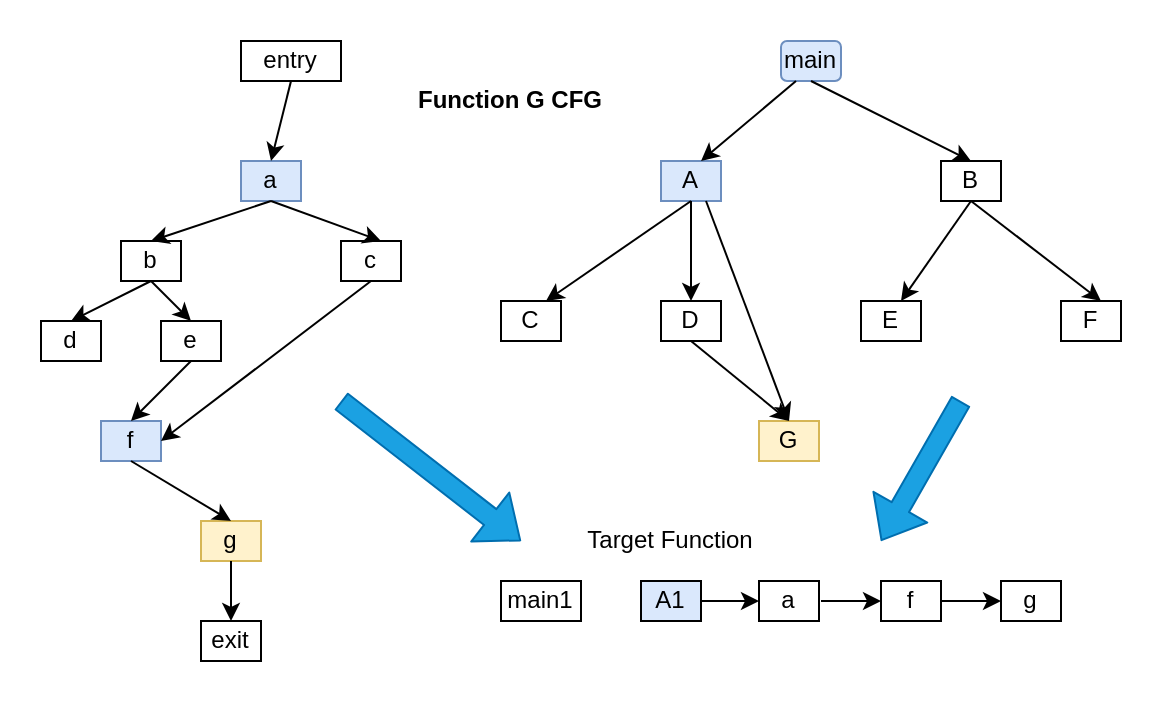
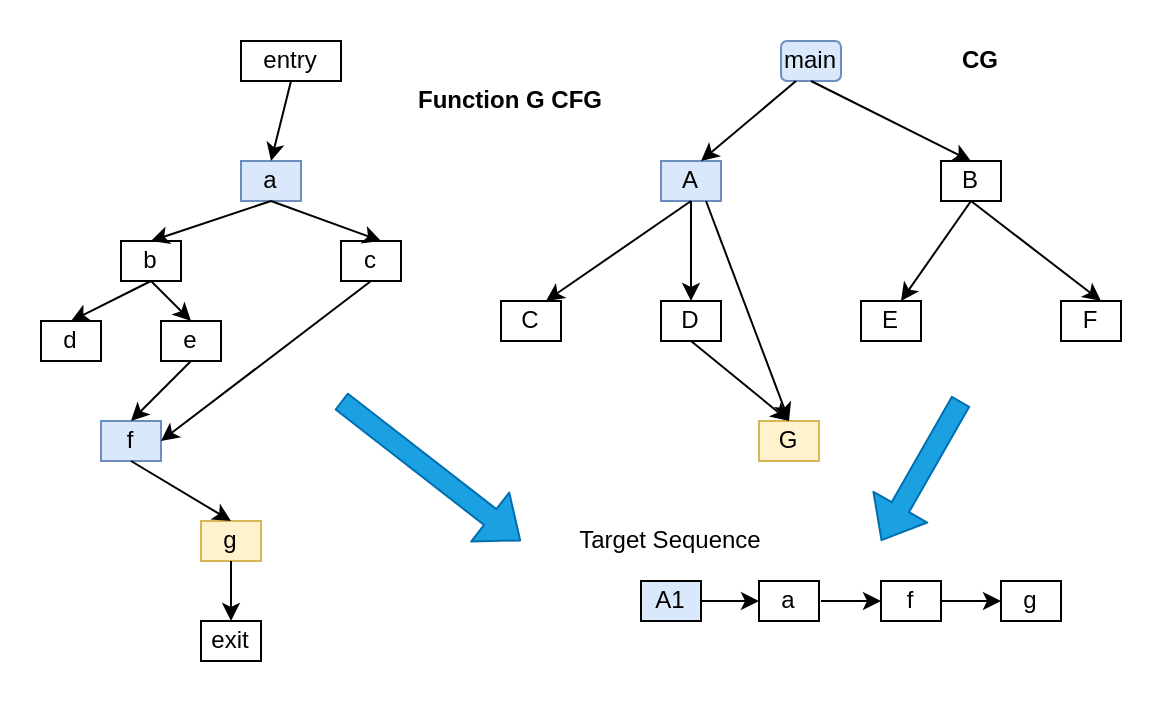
  <mxCell id="0" />
  <mxCell id="1" parent="0" />
  <mxCell id="2" value="entry" style="rounded=0;whiteSpace=wrap;html=1;" vertex="1" parent="1"><mxGeometry x="120" y="20" width="50" height="20" as="geometry" /></mxCell>
  <mxCell id="3" value="c" style="rounded=0;whiteSpace=wrap;html=1;" vertex="1" parent="1"><mxGeometry x="170" y="120" width="30" height="20" as="geometry" /></mxCell>
  <mxCell id="4" value="a" style="rounded=0;whiteSpace=wrap;html=1;fillColor=#dae8fc;strokeColor=#6c8ebf;" vertex="1" parent="1"><mxGeometry x="120" y="80" width="30" height="20" as="geometry" /></mxCell>
  <mxCell id="5" value="b" style="rounded=0;whiteSpace=wrap;html=1;" vertex="1" parent="1"><mxGeometry x="60" y="120" width="30" height="20" as="geometry" /></mxCell>
  <mxCell id="6" value="e" style="rounded=0;whiteSpace=wrap;html=1;" vertex="1" parent="1"><mxGeometry x="80" y="160" width="30" height="20" as="geometry" /></mxCell>
  <mxCell id="7" value="d" style="rounded=0;whiteSpace=wrap;html=1;" vertex="1" parent="1"><mxGeometry x="20" y="160" width="30" height="20" as="geometry" /></mxCell>
  <mxCell id="8" value="f" style="rounded=0;whiteSpace=wrap;html=1;fillColor=#dae8fc;strokeColor=#6c8ebf;" vertex="1" parent="1"><mxGeometry x="50" y="210" width="30" height="20" as="geometry" /></mxCell>
- <mxCell id="9" value="main1" style="rounded=0;whiteSpace=wrap;html=1;" vertex="1" parent="1"><mxGeometry x="250" y="290" width="40" height="20" as="geometry" /></mxCell>
  <mxCell id="10" value="g" style="rounded=0;whiteSpace=wrap;html=1;fillColor=#fff2cc;strokeColor=#d6b656;" vertex="1" parent="1"><mxGeometry x="100" y="260" width="30" height="20" as="geometry" /></mxCell>
  <mxCell id="11" value="" style="endArrow=classic;html=1;exitX=0.5;exitY=1;exitDx=0;exitDy=0;entryX=1;entryY=0.5;entryDx=0;entryDy=0;" edge="1" parent="1" source="3" target="8"><mxGeometry width="50" height="50" relative="1" as="geometry"><mxPoint x="130" y="220" as="sourcePoint" /><mxPoint x="180" y="170" as="targetPoint" /></mxGeometry></mxCell>
  <mxCell id="12" value="" style="endArrow=classic;html=1;exitX=0.5;exitY=1;exitDx=0;exitDy=0;entryX=0.5;entryY=0;entryDx=0;entryDy=0;" edge="1" parent="1" source="2" target="4"><mxGeometry width="50" height="50" relative="1" as="geometry"><mxPoint x="370" y="250" as="sourcePoint" /><mxPoint x="420" y="200" as="targetPoint" /></mxGeometry></mxCell>
  <mxCell id="13" value="" style="endArrow=classic;html=1;exitX=0.5;exitY=1;exitDx=0;exitDy=0;entryX=0.5;entryY=0;entryDx=0;entryDy=0;" edge="1" parent="1" source="4" target="5"><mxGeometry width="50" height="50" relative="1" as="geometry"><mxPoint x="240" y="250" as="sourcePoint" /><mxPoint x="290" y="200" as="targetPoint" /></mxGeometry></mxCell>
  <mxCell id="14" value="" style="endArrow=classic;html=1;exitX=0.5;exitY=1;exitDx=0;exitDy=0;" edge="1" parent="1" source="4"><mxGeometry width="50" height="50" relative="1" as="geometry"><mxPoint x="210" y="270" as="sourcePoint" /><mxPoint x="190" y="120" as="targetPoint" /></mxGeometry></mxCell>
  <mxCell id="15" value="" style="endArrow=classic;html=1;exitX=0.5;exitY=1;exitDx=0;exitDy=0;entryX=0.5;entryY=0;entryDx=0;entryDy=0;" edge="1" parent="1" source="5" target="7"><mxGeometry width="50" height="50" relative="1" as="geometry"><mxPoint x="370" y="250" as="sourcePoint" /><mxPoint x="420" y="200" as="targetPoint" /></mxGeometry></mxCell>
  <mxCell id="16" value="" style="endArrow=classic;html=1;exitX=0.5;exitY=1;exitDx=0;exitDy=0;entryX=0.5;entryY=0;entryDx=0;entryDy=0;" edge="1" parent="1" source="5" target="6"><mxGeometry width="50" height="50" relative="1" as="geometry"><mxPoint x="250" y="270" as="sourcePoint" /><mxPoint x="300" y="220" as="targetPoint" /></mxGeometry></mxCell>
  <mxCell id="17" value="" style="endArrow=classic;html=1;exitX=0.5;exitY=1;exitDx=0;exitDy=0;entryX=0.5;entryY=0;entryDx=0;entryDy=0;" edge="1" parent="1" source="6" target="8"><mxGeometry width="50" height="50" relative="1" as="geometry"><mxPoint x="180" y="350" as="sourcePoint" /><mxPoint x="230" y="300" as="targetPoint" /></mxGeometry></mxCell>
  <mxCell id="18" value="" style="endArrow=classic;html=1;exitX=0.5;exitY=1;exitDx=0;exitDy=0;entryX=0.5;entryY=0;entryDx=0;entryDy=0;" edge="1" parent="1" source="8" target="10"><mxGeometry width="50" height="50" relative="1" as="geometry"><mxPoint x="370" y="250" as="sourcePoint" /><mxPoint x="120" y="260" as="targetPoint" /></mxGeometry></mxCell>
  <mxCell id="19" value="exit" style="rounded=0;whiteSpace=wrap;html=1;" vertex="1" parent="1"><mxGeometry x="100" y="310" width="30" height="20" as="geometry" /></mxCell>
  <mxCell id="20" value="" style="endArrow=classic;html=1;exitX=0.5;exitY=1;exitDx=0;exitDy=0;entryX=0.5;entryY=0;entryDx=0;entryDy=0;" edge="1" parent="1" source="10" target="19"><mxGeometry width="50" height="50" relative="1" as="geometry"><mxPoint x="370" y="250" as="sourcePoint" /><mxPoint x="420" y="200" as="targetPoint" /></mxGeometry></mxCell>
  <mxCell id="21" value="main" style="whiteSpace=wrap;html=1;fillColor=#dae8fc;strokeColor=#6c8ebf;rounded=1;" vertex="1" parent="1"><mxGeometry x="390" y="20" width="30" height="20" as="geometry" /></mxCell>
  <mxCell id="22" value="G" style="rounded=0;whiteSpace=wrap;html=1;fillColor=#fff2cc;strokeColor=#d6b656;" vertex="1" parent="1"><mxGeometry x="379" y="210" width="30" height="20" as="geometry" /></mxCell>
  <mxCell id="23" value="A" style="rounded=0;whiteSpace=wrap;html=1;fillColor=#dae8fc;strokeColor=#6c8ebf;" vertex="1" parent="1"><mxGeometry x="330" y="80" width="30" height="20" as="geometry" /></mxCell>
  <mxCell id="24" value="B" style="rounded=0;whiteSpace=wrap;html=1;" vertex="1" parent="1"><mxGeometry x="470" y="80" width="30" height="20" as="geometry" /></mxCell>
  <mxCell id="25" value="D" style="rounded=0;whiteSpace=wrap;html=1;" vertex="1" parent="1"><mxGeometry x="330" y="150" width="30" height="20" as="geometry" /></mxCell>
  <mxCell id="26" value="E" style="rounded=0;whiteSpace=wrap;html=1;" vertex="1" parent="1"><mxGeometry x="430" y="150" width="30" height="20" as="geometry" /></mxCell>
  <mxCell id="27" value="C" style="rounded=0;whiteSpace=wrap;html=1;" vertex="1" parent="1"><mxGeometry x="250" y="150" width="30" height="20" as="geometry" /></mxCell>
  <mxCell id="28" value="F" style="rounded=0;whiteSpace=wrap;html=1;" vertex="1" parent="1"><mxGeometry x="530" y="150" width="30" height="20" as="geometry" /></mxCell>
  <mxCell id="29" value="" style="endArrow=classic;html=1;exitX=0.25;exitY=1;exitDx=0;exitDy=0;" edge="1" parent="1" source="21"><mxGeometry width="50" height="50" relative="1" as="geometry"><mxPoint x="270" y="410" as="sourcePoint" /><mxPoint x="350" y="80" as="targetPoint" /></mxGeometry></mxCell>
  <mxCell id="30" value="" style="endArrow=classic;html=1;exitX=0.5;exitY=1;exitDx=0;exitDy=0;entryX=0.5;entryY=0;entryDx=0;entryDy=0;" edge="1" parent="1" source="21" target="24"><mxGeometry width="50" height="50" relative="1" as="geometry"><mxPoint x="390" y="360" as="sourcePoint" /><mxPoint x="440" y="310" as="targetPoint" /></mxGeometry></mxCell>
  <mxCell id="31" value="" style="endArrow=classic;html=1;exitX=0.5;exitY=1;exitDx=0;exitDy=0;entryX=0.75;entryY=0;entryDx=0;entryDy=0;" edge="1" parent="1" source="23" target="27"><mxGeometry width="50" height="50" relative="1" as="geometry"><mxPoint x="320" y="410" as="sourcePoint" /><mxPoint x="370" y="360" as="targetPoint" /></mxGeometry></mxCell>
  <mxCell id="32" value="" style="endArrow=classic;html=1;exitX=0.75;exitY=1;exitDx=0;exitDy=0;entryX=0.5;entryY=0;entryDx=0;entryDy=0;" edge="1" parent="1" source="23" target="22"><mxGeometry width="50" height="50" relative="1" as="geometry"><mxPoint x="390" y="380" as="sourcePoint" /><mxPoint x="440" y="330" as="targetPoint" /></mxGeometry></mxCell>
  <mxCell id="33" value="" style="endArrow=classic;html=1;exitX=0.5;exitY=1;exitDx=0;exitDy=0;" edge="1" parent="1" source="24"><mxGeometry width="50" height="50" relative="1" as="geometry"><mxPoint x="370" y="250" as="sourcePoint" /><mxPoint x="450" y="150" as="targetPoint" /></mxGeometry></mxCell>
  <mxCell id="34" value="" style="endArrow=classic;html=1;" edge="1" parent="1"><mxGeometry width="50" height="50" relative="1" as="geometry"><mxPoint x="345" y="100" as="sourcePoint" /><mxPoint x="345" y="150" as="targetPoint" /></mxGeometry></mxCell>
  <mxCell id="35" value="" style="endArrow=classic;html=1;exitX=0.5;exitY=1;exitDx=0;exitDy=0;" edge="1" parent="1" source="24"><mxGeometry width="50" height="50" relative="1" as="geometry"><mxPoint x="370" y="250" as="sourcePoint" /><mxPoint x="550" y="150" as="targetPoint" /></mxGeometry></mxCell>
  <mxCell id="36" value="" style="endArrow=classic;html=1;exitX=0.5;exitY=1;exitDx=0;exitDy=0;" edge="1" parent="1" source="25"><mxGeometry width="50" height="50" relative="1" as="geometry"><mxPoint x="379" y="290" as="sourcePoint" /><mxPoint x="394" y="210" as="targetPoint" /></mxGeometry></mxCell>
  <mxCell id="37" value="A1" style="rounded=0;whiteSpace=wrap;html=1;fillColor=#dae8fc;" vertex="1" parent="1"><mxGeometry x="320" y="290" width="30" height="20" as="geometry" /></mxCell>
  <mxCell id="38" value="a" style="rounded=0;whiteSpace=wrap;html=1;" vertex="1" parent="1"><mxGeometry x="379" y="290" width="30" height="20" as="geometry" /></mxCell>
  <mxCell id="39" value="f" style="rounded=0;whiteSpace=wrap;html=1;" vertex="1" parent="1"><mxGeometry x="440" y="290" width="30" height="20" as="geometry" /></mxCell>
  <mxCell id="40" value="" style="endArrow=classic;html=1;exitX=1;exitY=0.5;exitDx=0;exitDy=0;entryX=0;entryY=0.5;entryDx=0;entryDy=0;" edge="1" parent="1" source="37" target="38"><mxGeometry width="50" height="50" relative="1" as="geometry"><mxPoint x="370" y="250" as="sourcePoint" /><mxPoint x="420" y="200" as="targetPoint" /></mxGeometry></mxCell>
  <mxCell id="41" value="" style="endArrow=classic;html=1;entryX=0;entryY=0.5;entryDx=0;entryDy=0;" edge="1" parent="1" target="39"><mxGeometry width="50" height="50" relative="1" as="geometry"><mxPoint x="410" y="300" as="sourcePoint" /><mxPoint x="420" y="200" as="targetPoint" /></mxGeometry></mxCell>
  <mxCell id="42" value="g" style="rounded=0;whiteSpace=wrap;html=1;" vertex="1" parent="1"><mxGeometry x="500" y="290" width="30" height="20" as="geometry" /></mxCell>
  <mxCell id="43" value="" style="endArrow=classic;html=1;exitX=1;exitY=0.5;exitDx=0;exitDy=0;entryX=0;entryY=0.5;entryDx=0;entryDy=0;" edge="1" parent="1" source="39" target="42"><mxGeometry width="50" height="50" relative="1" as="geometry"><mxPoint x="370" y="250" as="sourcePoint" /><mxPoint x="420" y="200" as="targetPoint" /></mxGeometry></mxCell>
  <mxCell id="44" value="&lt;b&gt;Function G CFG&lt;/b&gt;" style="text;html=1;strokeColor=none;fillColor=none;align=center;verticalAlign=middle;whiteSpace=wrap;rounded=0;" vertex="1" parent="1"><mxGeometry x="195" y="40" width="120" height="20" as="geometry" /></mxCell>
- <mxCell id="46" value="Target Function" style="text;html=1;strokeColor=none;fillColor=none;align=center;verticalAlign=middle;whiteSpace=wrap;rounded=0;" vertex="1" parent="1"><mxGeometry x="260" y="260" width="150" height="20" as="geometry" /></mxCell>
+ <mxCell id="45" value="&lt;b&gt;CG&lt;/b&gt;" style="text;html=1;strokeColor=none;fillColor=none;align=center;verticalAlign=middle;whiteSpace=wrap;rounded=0;" vertex="1" parent="1"><mxGeometry x="470" y="20" width="40" height="20" as="geometry" /></mxCell>
+ <mxCell id="46" value="Target Sequence" style="text;html=1;strokeColor=none;fillColor=none;align=center;verticalAlign=middle;whiteSpace=wrap;rounded=0;" vertex="1" parent="1"><mxGeometry x="260" y="260" width="150" height="20" as="geometry" /></mxCell>
  <mxCell id="47" value="" style="shape=flexArrow;endArrow=classic;html=1;entryX=0;entryY=0.5;entryDx=0;entryDy=0;fillColor=#1ba1e2;strokeColor=#006EAF;" edge="1" parent="1" target="46"><mxGeometry width="50" height="50" relative="1" as="geometry"><mxPoint x="170" y="200" as="sourcePoint" /><mxPoint x="420" y="200" as="targetPoint" /></mxGeometry></mxCell>
  <mxCell id="48" value="" style="shape=flexArrow;endArrow=classic;html=1;fillColor=#1ba1e2;strokeColor=#006EAF;" edge="1" parent="1"><mxGeometry width="50" height="50" relative="1" as="geometry"><mxPoint x="480" y="200" as="sourcePoint" /><mxPoint x="440" y="270" as="targetPoint" /></mxGeometry></mxCell>
